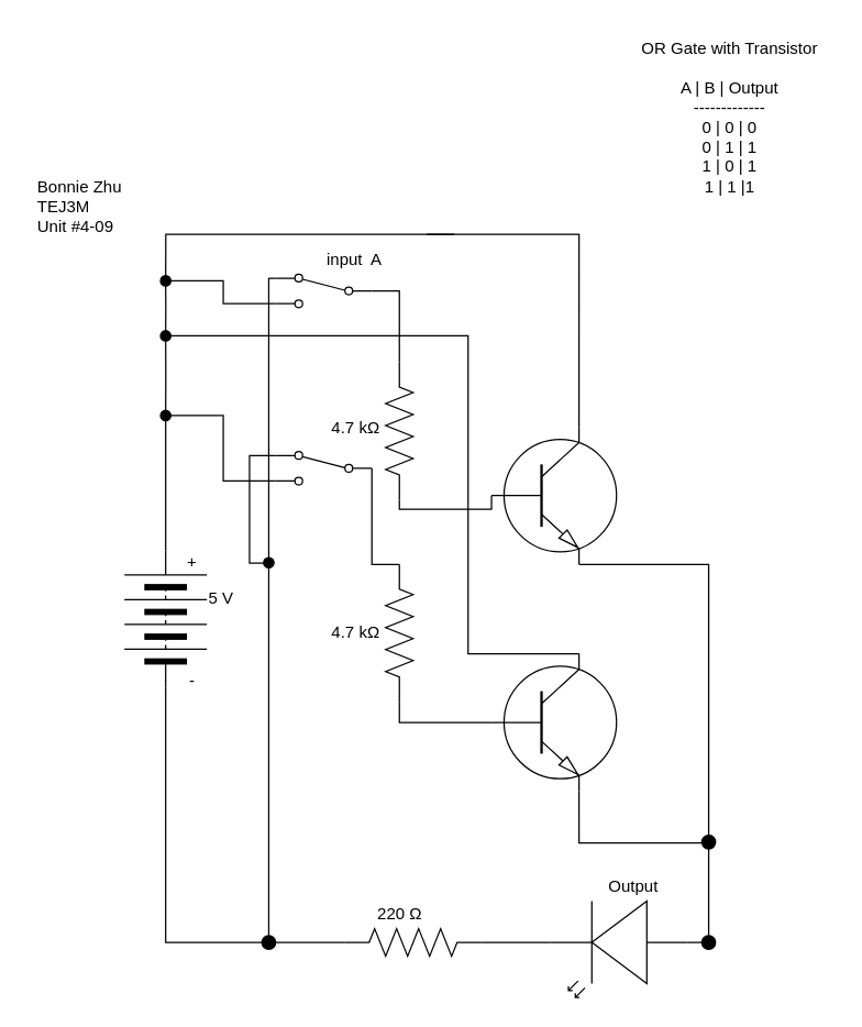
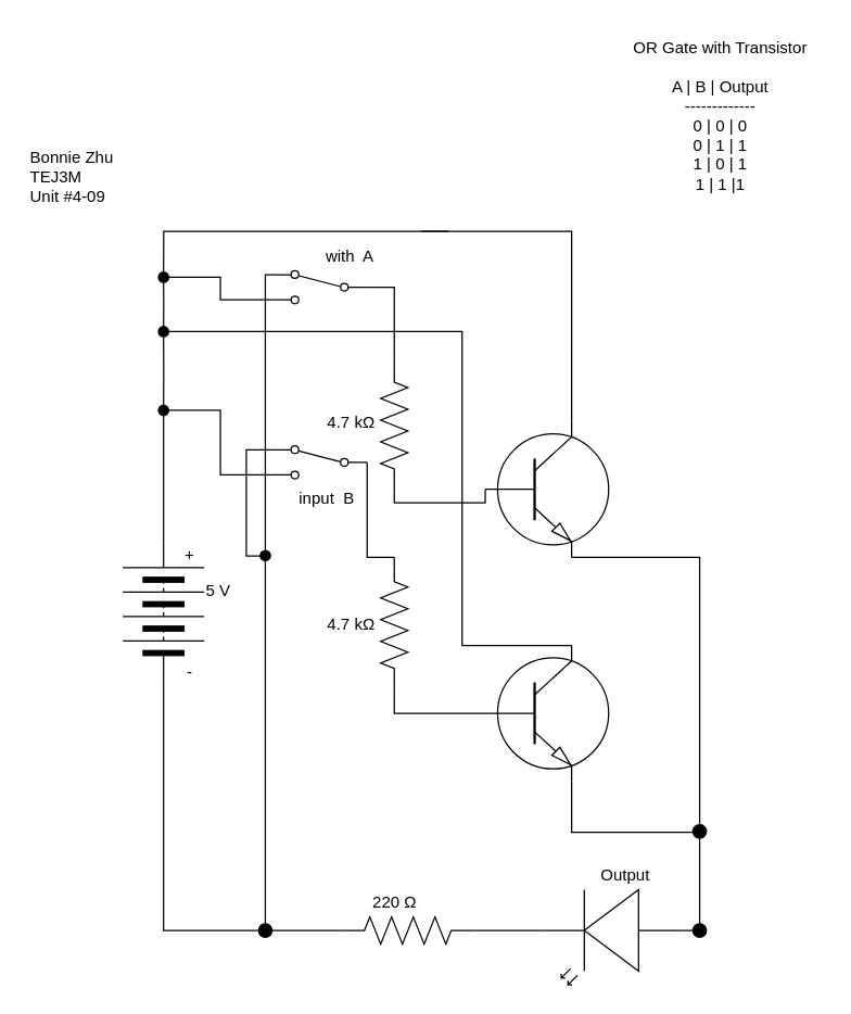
  <mxCell id="0" />
  <mxCell id="1" parent="0" />
  <mxCell id="2" style="edgeStyle=orthogonalEdgeStyle;rounded=0;html=1;exitX=1;exitY=0.5;exitDx=0;exitDy=0;exitPerimeter=0;entryX=1;entryY=0.57;entryDx=0;entryDy=0;entryPerimeter=0;endArrow=none;endFill=0;" parent="1" source="3" target="4" edge="1"><mxGeometry relative="1" as="geometry" /></mxCell>
  <mxCell id="3" value="" style="pointerEvents=1;verticalLabelPosition=bottom;shadow=0;dashed=0;align=center;html=1;verticalAlign=top;shape=mxgraph.electrical.resistors.resistor_2;direction=east;" parent="1" vertex="1"><mxGeometry x="250" y="675" width="100" height="20" as="geometry" /></mxCell>
  <mxCell id="4" value="" style="verticalLabelPosition=bottom;shadow=0;dashed=0;align=center;html=1;verticalAlign=top;shape=mxgraph.electrical.opto_electronics.led_2;pointerEvents=1;direction=west;" parent="1" vertex="1"><mxGeometry x="400" y="655" width="100" height="70" as="geometry" /></mxCell>
  <mxCell id="5" style="edgeStyle=orthogonalEdgeStyle;rounded=0;html=1;entryX=0.5;entryY=1;entryDx=0;entryDy=0;endArrow=none;endFill=0;startArrow=none;" parent="1" source="49" target="26" edge="1"><mxGeometry relative="1" as="geometry" /></mxCell>
  <mxCell id="6" style="edgeStyle=orthogonalEdgeStyle;rounded=0;html=1;exitX=0;exitY=0.5;exitDx=0;exitDy=0;endArrow=none;endFill=0;entryX=0;entryY=0.5;entryDx=0;entryDy=0;" parent="1" source="7" target="17" edge="1"><mxGeometry relative="1" as="geometry"><mxPoint x="190" y="530" as="targetPoint" /><Array as="points"><mxPoint x="120" y="685" /></Array></mxGeometry></mxCell>
  <mxCell id="7" value="" style="pointerEvents=1;verticalLabelPosition=bottom;shadow=0;dashed=0;align=center;html=1;verticalAlign=top;shape=mxgraph.electrical.miscellaneous.batteryStack;direction=north;" parent="1" vertex="1"><mxGeometry x="90" y="400" width="60" height="100" as="geometry" /></mxCell>
  <mxCell id="8" value="4.7 kΩ&lt;span style=&quot;&quot;&gt;&lt;br&gt;&lt;/span&gt;" style="text;html=1;align=center;verticalAlign=middle;resizable=0;points=[];autosize=1;strokeColor=none;fillColor=none;rotation=0;" parent="1" vertex="1"><mxGeometry x="228.25" y="296" width="60" height="30" as="geometry" /></mxCell>
  <mxCell id="9" value="5 V" style="text;html=1;align=center;verticalAlign=middle;resizable=0;points=[];autosize=1;strokeColor=none;fillColor=none;" parent="1" vertex="1"><mxGeometry x="140" y="420" width="40" height="30" as="geometry" /></mxCell>
  <mxCell id="10" value="-" style="text;html=1;align=center;verticalAlign=middle;resizable=0;points=[];autosize=1;strokeColor=none;fillColor=none;" parent="1" vertex="1"><mxGeometry x="123.75" y="480" width="30" height="30" as="geometry" /></mxCell>
  <mxCell id="11" value="+" style="text;html=1;align=center;verticalAlign=middle;resizable=0;points=[];autosize=1;strokeColor=none;fillColor=none;" parent="1" vertex="1"><mxGeometry x="123.75" y="394" width="30" height="30" as="geometry" /></mxCell>
- <mxCell id="12" value="Bonnie Zhu&lt;br&gt;TEJ3M&lt;br&gt;Unit #4-09" style="text;html=1;align=left;verticalAlign=middle;resizable=0;points=[];autosize=1;strokeColor=none;fillColor=none;" parent="1" vertex="1"><mxGeometry x="25" y="120" width="80" height="60" as="geometry" /></mxCell>
+ <mxCell id="12" value="Bonnie Zhu&lt;br&gt;TEJ3M&lt;br&gt;Unit #4-09" style="text;html=1;align=left;verticalAlign=middle;resizable=0;points=[];autosize=1;strokeColor=none;fillColor=none;" parent="1" vertex="1"><mxGeometry x="20" y="100" width="80" height="60" as="geometry" /></mxCell>
  <mxCell id="13" style="edgeStyle=orthogonalEdgeStyle;rounded=0;html=1;entryX=1;entryY=0.5;entryDx=0;entryDy=0;entryPerimeter=0;endArrow=none;endFill=0;" parent="1" source="15" target="23" edge="1"><mxGeometry relative="1" as="geometry" /></mxCell>
  <mxCell id="14" style="edgeStyle=orthogonalEdgeStyle;rounded=0;html=1;exitX=1;exitY=0.88;exitDx=0;exitDy=0;endArrow=none;endFill=0;entryX=0.5;entryY=0;entryDx=0;entryDy=0;" parent="1" source="15" target="17" edge="1"><mxGeometry relative="1" as="geometry"><mxPoint x="190" y="510" as="targetPoint" /><Array as="points"><mxPoint x="195" y="202" /></Array></mxGeometry></mxCell>
  <mxCell id="15" value="" style="shape=mxgraph.electrical.electro-mechanical.twoWaySwitch;aspect=fixed;elSwitchState=2;direction=west;flipV=1;" parent="1" vertex="1"><mxGeometry x="200" y="199" width="70" height="24.27" as="geometry" /></mxCell>
  <mxCell id="16" style="edgeStyle=orthogonalEdgeStyle;rounded=0;html=1;exitX=1;exitY=0.5;exitDx=0;exitDy=0;entryX=0;entryY=0.5;entryDx=0;entryDy=0;entryPerimeter=0;endArrow=none;endFill=0;" parent="1" source="17" target="3" edge="1"><mxGeometry relative="1" as="geometry" /></mxCell>
  <mxCell id="17" value="" style="ellipse;whiteSpace=wrap;html=1;aspect=fixed;strokeColor=#000000;fillColor=#000000;" parent="1" vertex="1"><mxGeometry x="190" y="680" width="10" height="10" as="geometry" /></mxCell>
  <mxCell id="18" value="Output" style="text;html=1;align=center;verticalAlign=middle;resizable=0;points=[];autosize=1;strokeColor=none;fillColor=none;" parent="1" vertex="1"><mxGeometry x="430" y="630" width="60" height="30" as="geometry" /></mxCell>
  <mxCell id="19" value="OR Gate with Transistor&lt;br&gt;&lt;br&gt;A | B | Output&lt;br&gt;-------------&lt;br&gt;0 | 0 | 0&lt;br&gt;0 | 1 | 1&lt;br&gt;1 | 0 | 1&lt;br&gt;1 | 1 |1" style="text;html=1;align=center;verticalAlign=middle;resizable=0;points=[];autosize=1;strokeColor=none;fillColor=none;" parent="1" vertex="1"><mxGeometry x="455" y="20" width="150" height="130" as="geometry" /></mxCell>
  <mxCell id="20" style="edgeStyle=orthogonalEdgeStyle;rounded=0;html=1;exitX=0.7;exitY=1;exitDx=0;exitDy=0;exitPerimeter=0;endArrow=none;endFill=0;entryX=0.698;entryY=-0.012;entryDx=0;entryDy=0;entryPerimeter=0;" parent="1" source="21" target="45" edge="1"><mxGeometry relative="1" as="geometry"><mxPoint x="510" y="620" as="targetPoint" /><Array as="points"><mxPoint x="515" y="410" /><mxPoint x="515" y="610" /></Array></mxGeometry></mxCell>
  <mxCell id="21" value="" style="verticalLabelPosition=bottom;shadow=0;dashed=0;align=center;html=1;verticalAlign=top;shape=mxgraph.electrical.transistors.npn_transistor_1;direction=east;" parent="1" vertex="1"><mxGeometry x="355" y="310" width="95" height="100" as="geometry" /></mxCell>
  <mxCell id="22" style="edgeStyle=orthogonalEdgeStyle;rounded=0;html=1;exitX=0;exitY=0.5;exitDx=0;exitDy=0;exitPerimeter=0;entryX=0;entryY=0.5;entryDx=0;entryDy=0;entryPerimeter=0;endArrow=none;endFill=0;" parent="1" source="23" target="21" edge="1"><mxGeometry relative="1" as="geometry"><Array as="points"><mxPoint x="290" y="370" /><mxPoint x="357" y="370" /></Array></mxGeometry></mxCell>
  <mxCell id="23" value="" style="pointerEvents=1;verticalLabelPosition=bottom;shadow=0;dashed=0;align=center;html=1;verticalAlign=top;shape=mxgraph.electrical.resistors.resistor_2;direction=north;" parent="1" vertex="1"><mxGeometry x="280" y="263" width="20" height="100" as="geometry" /></mxCell>
  <mxCell id="24" style="edgeStyle=orthogonalEdgeStyle;rounded=0;html=1;endArrow=none;endFill=0;" parent="1" source="26" edge="1"><mxGeometry relative="1" as="geometry"><Array as="points"><mxPoint x="120" y="170" /><mxPoint x="320" y="170" /></Array><mxPoint x="330" y="170" as="targetPoint" /></mxGeometry></mxCell>
  <mxCell id="25" style="edgeStyle=orthogonalEdgeStyle;rounded=0;html=1;exitX=1;exitY=0.5;exitDx=0;exitDy=0;entryX=1;entryY=0.12;entryDx=0;entryDy=0;endArrow=none;endFill=0;" parent="1" source="26" target="15" edge="1"><mxGeometry relative="1" as="geometry" /></mxCell>
  <mxCell id="26" value="" style="ellipse;whiteSpace=wrap;html=1;aspect=fixed;strokeColor=#000000;fillColor=#000000;" parent="1" vertex="1"><mxGeometry x="116.25" y="200" width="7.5" height="7.5" as="geometry" /></mxCell>
- <mxCell id="27" value="input&amp;nbsp; A" style="text;html=1;align=center;verticalAlign=middle;resizable=0;points=[];autosize=1;strokeColor=none;fillColor=none;labelBackgroundColor=none;" parent="1" vertex="1"><mxGeometry x="227.25" y="173.5" width="60" height="30" as="geometry" /></mxCell>
+ <mxCell id="27" value="with&amp;nbsp; A" style="text;html=1;align=center;verticalAlign=middle;resizable=0;points=[];autosize=1;strokeColor=none;fillColor=none;labelBackgroundColor=none;" parent="1" vertex="1"><mxGeometry x="227.25" y="173.5" width="60" height="30" as="geometry" /></mxCell>
  <mxCell id="28" style="edgeStyle=orthogonalEdgeStyle;rounded=0;html=1;entryX=0.7;entryY=0;entryDx=0;entryDy=0;entryPerimeter=0;endArrow=none;endFill=0;" parent="1" target="21" edge="1"><mxGeometry relative="1" as="geometry"><mxPoint x="310" y="170" as="sourcePoint" /><Array as="points"><mxPoint x="314" y="170" /><mxPoint x="421" y="170" /></Array></mxGeometry></mxCell>
  <mxCell id="29" value="220 Ω&lt;span style=&quot;&quot;&gt;&lt;br&gt;&lt;/span&gt;" style="text;html=1;align=center;verticalAlign=middle;resizable=0;points=[];autosize=1;strokeColor=none;fillColor=none;rotation=0;" parent="1" vertex="1"><mxGeometry x="260" y="650" width="60" height="30" as="geometry" /></mxCell>
  <mxCell id="30" style="edgeStyle=orthogonalEdgeStyle;html=1;exitX=0;exitY=0.5;exitDx=0;exitDy=0;exitPerimeter=0;entryX=0;entryY=0.5;entryDx=0;entryDy=0;entryPerimeter=0;endArrow=none;endFill=0;rounded=0;" parent="1" source="33" target="34" edge="1"><mxGeometry relative="1" as="geometry" /></mxCell>
  <mxCell id="31" style="edgeStyle=orthogonalEdgeStyle;rounded=0;html=1;exitX=0.5;exitY=1;exitDx=0;exitDy=0;entryX=0;entryY=0.57;entryDx=0;entryDy=0;entryPerimeter=0;endArrow=none;endFill=0;startArrow=none;" parent="1" source="47" target="4" edge="1"><mxGeometry relative="1" as="geometry"><Array as="points"><mxPoint x="515" y="685" /></Array></mxGeometry></mxCell>
  <mxCell id="32" style="edgeStyle=orthogonalEdgeStyle;html=1;exitX=0.7;exitY=0;exitDx=0;exitDy=0;exitPerimeter=0;entryX=1;entryY=0.5;entryDx=0;entryDy=0;rounded=0;endArrow=none;endFill=0;" edge="1" parent="1" source="33" target="49"><mxGeometry relative="1" as="geometry"><Array as="points"><mxPoint x="340" y="475" /><mxPoint x="340" y="244" /></Array></mxGeometry></mxCell>
  <mxCell id="33" value="" style="verticalLabelPosition=bottom;shadow=0;dashed=0;align=center;html=1;verticalAlign=top;shape=mxgraph.electrical.transistors.npn_transistor_1;direction=east;" parent="1" vertex="1"><mxGeometry x="355" y="475" width="95" height="100" as="geometry" /></mxCell>
  <mxCell id="34" value="" style="pointerEvents=1;verticalLabelPosition=bottom;shadow=0;dashed=0;align=center;html=1;verticalAlign=top;shape=mxgraph.electrical.resistors.resistor_2;direction=north;" parent="1" vertex="1"><mxGeometry x="280" y="410" width="20" height="100" as="geometry" /></mxCell>
  <mxCell id="35" style="edgeStyle=orthogonalEdgeStyle;rounded=0;html=1;exitX=1;exitY=0.12;exitDx=0;exitDy=0;entryX=1;entryY=0.5;entryDx=0;entryDy=0;endArrow=none;endFill=0;" parent="1" source="38" target="40" edge="1"><mxGeometry relative="1" as="geometry" /></mxCell>
  <mxCell id="36" style="edgeStyle=orthogonalEdgeStyle;rounded=0;html=1;exitX=1;exitY=0.88;exitDx=0;exitDy=0;entryX=0;entryY=0;entryDx=0;entryDy=0;endArrow=none;endFill=0;" parent="1" source="38" target="41" edge="1"><mxGeometry relative="1" as="geometry"><Array as="points"><mxPoint x="181" y="331" /><mxPoint x="181" y="409" /><mxPoint x="192" y="409" /></Array></mxGeometry></mxCell>
  <mxCell id="37" style="edgeStyle=orthogonalEdgeStyle;rounded=0;html=1;exitX=0;exitY=0.5;exitDx=0;exitDy=0;entryX=1;entryY=0.5;entryDx=0;entryDy=0;entryPerimeter=0;endArrow=none;endFill=0;" parent="1" source="38" target="34" edge="1"><mxGeometry relative="1" as="geometry"><Array as="points"><mxPoint x="270" y="410" /></Array></mxGeometry></mxCell>
  <mxCell id="38" value="" style="shape=mxgraph.electrical.electro-mechanical.twoWaySwitch;aspect=fixed;elSwitchState=2;direction=west;flipV=1;" parent="1" vertex="1"><mxGeometry x="200" y="328" width="70" height="24.27" as="geometry" /></mxCell>
  <mxCell id="39" value="" style="edgeStyle=orthogonalEdgeStyle;rounded=0;html=1;entryX=0.5;entryY=1;entryDx=0;entryDy=0;endArrow=none;endFill=0;" parent="1" source="7" target="40" edge="1"><mxGeometry relative="1" as="geometry"><mxPoint x="120" y="400" as="sourcePoint" /><mxPoint x="120" y="207.5" as="targetPoint" /></mxGeometry></mxCell>
  <mxCell id="40" value="" style="ellipse;whiteSpace=wrap;html=1;aspect=fixed;strokeColor=#000000;fillColor=#000000;" parent="1" vertex="1"><mxGeometry x="116.25" y="298" width="7.5" height="7.5" as="geometry" /></mxCell>
  <mxCell id="41" value="" style="ellipse;whiteSpace=wrap;html=1;aspect=fixed;strokeColor=#000000;fillColor=#000000;" parent="1" vertex="1"><mxGeometry x="191.25" y="405" width="7.5" height="7.5" as="geometry" /></mxCell>
  <mxCell id="42" value="4.7 kΩ&lt;span style=&quot;&quot;&gt;&lt;br&gt;&lt;/span&gt;" style="text;html=1;align=center;verticalAlign=middle;resizable=0;points=[];autosize=1;strokeColor=none;fillColor=none;rotation=0;" parent="1" vertex="1"><mxGeometry x="228.25" y="445" width="60" height="30" as="geometry" /></mxCell>
+ <mxCell id="43" value="input&amp;nbsp; B" style="text;html=1;align=center;verticalAlign=middle;resizable=0;points=[];autosize=1;strokeColor=none;fillColor=none;labelBackgroundColor=none;" parent="1" vertex="1"><mxGeometry x="210" y="352.27" width="60" height="30" as="geometry" /></mxCell>
  <mxCell id="44" value="" style="edgeStyle=orthogonalEdgeStyle;rounded=0;html=1;exitX=0.7;exitY=1;exitDx=0;exitDy=0;exitPerimeter=0;entryX=0;entryY=0.57;entryDx=0;entryDy=0;entryPerimeter=0;endArrow=none;endFill=0;" edge="1" parent="1" source="33" target="45"><mxGeometry relative="1" as="geometry"><mxPoint x="420.682" y="575" as="sourcePoint" /><mxPoint x="500" y="685.1" as="targetPoint" /></mxGeometry></mxCell>
  <mxCell id="45" value="" style="ellipse;whiteSpace=wrap;html=1;aspect=fixed;strokeColor=#000000;fillColor=#000000;" vertex="1" parent="1"><mxGeometry x="510" y="607" width="10" height="10" as="geometry" /></mxCell>
  <mxCell id="46" value="" style="edgeStyle=orthogonalEdgeStyle;rounded=0;html=1;exitX=0.5;exitY=1;exitDx=0;exitDy=0;entryX=0;entryY=0.57;entryDx=0;entryDy=0;entryPerimeter=0;endArrow=none;endFill=0;startArrow=none;" edge="1" parent="1" source="45" target="47"><mxGeometry relative="1" as="geometry"><mxPoint x="515" y="617" as="sourcePoint" /><mxPoint x="500" y="685.1" as="targetPoint" /><Array as="points"><mxPoint x="515" y="686" /></Array></mxGeometry></mxCell>
  <mxCell id="47" value="" style="ellipse;whiteSpace=wrap;html=1;aspect=fixed;strokeColor=#000000;fillColor=#000000;" vertex="1" parent="1"><mxGeometry x="510" y="680" width="10" height="10" as="geometry" /></mxCell>
  <mxCell id="48" value="" style="edgeStyle=orthogonalEdgeStyle;rounded=0;html=1;entryX=0.5;entryY=1;entryDx=0;entryDy=0;endArrow=none;endFill=0;startArrow=none;" edge="1" parent="1" source="40" target="49"><mxGeometry relative="1" as="geometry"><mxPoint x="120" y="298" as="sourcePoint" /><mxPoint x="120" y="207.5" as="targetPoint" /></mxGeometry></mxCell>
  <mxCell id="49" value="" style="ellipse;whiteSpace=wrap;html=1;aspect=fixed;strokeColor=#000000;fillColor=#000000;" vertex="1" parent="1"><mxGeometry x="116.25" y="240" width="7.5" height="7.5" as="geometry" /></mxCell>
